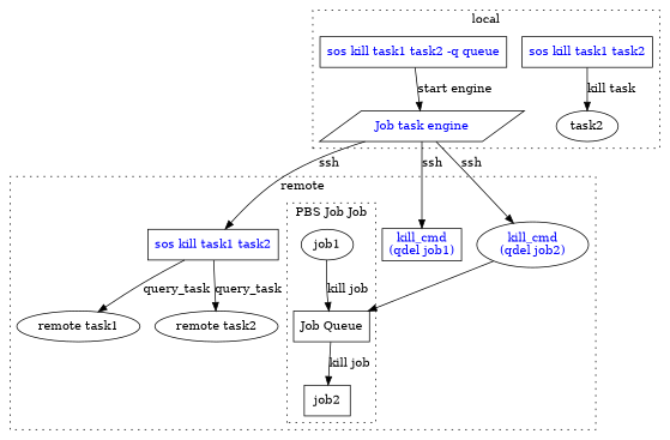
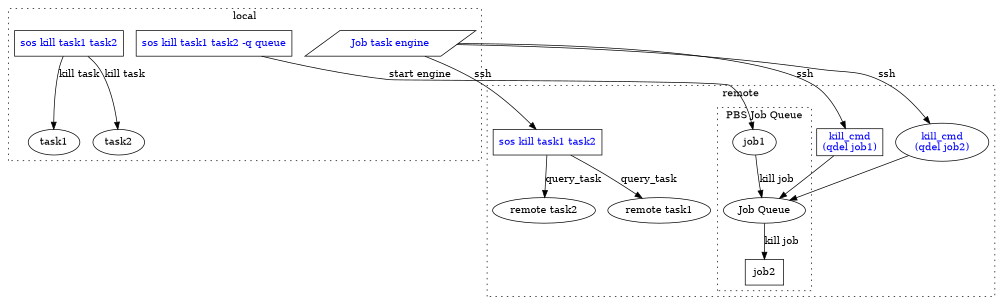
  digraph {
    n1 [fontcolor=blue label="sos kill task1 task2" shape=box]
+   n2 [label=task1]
    n3 [label=task2]
    n4 [fontcolor=blue label="sos kill task1 task2 -q queue" shape=box]
    n5 [fontcolor=blue label="Job task engine" shape=parallelogram]
-   n6 [label="Job Queue" shape=box]
+   n6 [label="Job Queue"]
    n7 [label=job1]
    n8 [label=job2 shape=box]
    n9 [fontcolor=blue label="sos kill task1 task2" shape=box]
    n10 [label="remote task1"]
    n11 [label="remote task2"]
    n12 [fontcolor=blue label="kill_cmd\n(qdel job1)" shape=box]
    n13 [fontcolor=blue label="kill_cmd\n(qdel job2)" shape=ellipse]
    subgraph cluster_1 {
      label=local
      style=dotted
      n1
+     n2
      n3
      n4
      n5
    }
    subgraph cluster_2 {
      label=remote
      style=dotted
      n9
      n10
      n11
      n12
      n13
      subgraph cluster_3 {
-       label="PBS Job Job"
+       label="PBS Job Queue"
        style=dotted
        n6
        n7
        n8
      }
    }
+   n1 -> n2 [label="kill task"]
    n1 -> n3 [label="kill task"]
-   n4 -> n5 [label="start engine"]
+   n4 -> n7 [label="start engine"]
    n5 -> n9 [label=ssh]
    n5 -> n12 [label=ssh]
    n5 -> n13 [label=ssh]
    n6 -> n8 [label="kill job"]
    n7 -> n6 [label="kill job"]
    n9 -> n10 [label=query_task]
    n9 -> n11 [label=query_task]
+   n12 -> n6
    n13 -> n6
  }
